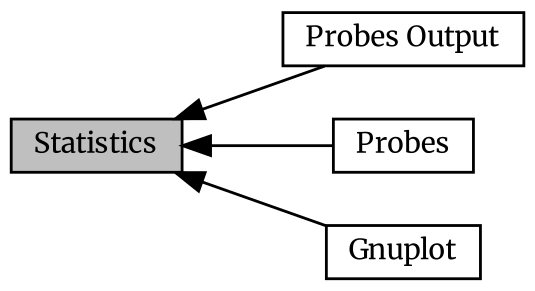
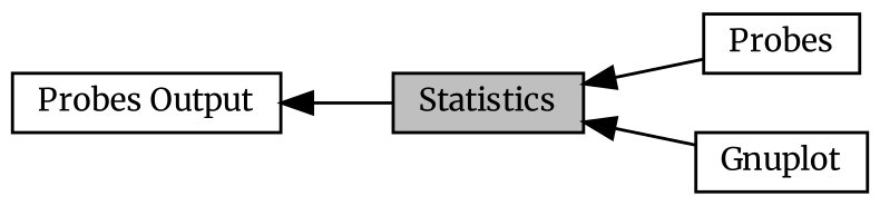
  digraph {
    fontname=Merriweather
    rankdir=LR
    node [color=black fillcolor=white fontname=Merriweather fontsize=10 shape=record style=filled]
    edge [dir=back fontname=Merriweather fontsize=10 labelfontname=Helvetica labelfontsize=10 shape=plaintext style=solid]
    n1 [height=0.2 label="Probes Output" width=0.4]
    n2 [height=0.2 label=Probes width=0.4]
    n3 [height=0.2 label=Gnuplot width=0.4]
    n4 [fillcolor=grey75 fontcolor=black height=0.2 label=Statistics width=0.4]
-   n4 -> n1
+   n1 -> n4
    n4 -> n2
    n4 -> n3
  }
